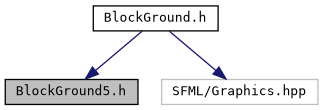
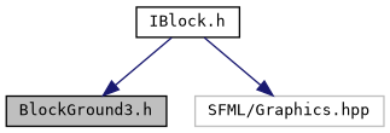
  digraph {
    fontname="DejaVu Sans Mono"
    node [color=black fillcolor=white fontname="DejaVu Sans Mono" fontsize=10 shape=record style=filled]
    edge [color=midnightblue fontname="DejaVu Sans Mono" fontsize=10 labelfontname=Helvetica labelfontsize=10 style=solid]
-   n1 [fillcolor=grey75 fontcolor=black height=0.2 label="BlockGround5.h" width=0.4]
-   n2 [height=0.2 label="BlockGround.h" width=0.4]
+   n1 [fillcolor=grey75 fontcolor=black height=0.2 label="BlockGround3.h" width=0.4]
+   n2 [height=0.2 label="IBlock.h" width=0.4]
    n3 [color=grey75 height=0.2 label="SFML/Graphics.hpp" width=0.4]
    n2 -> n1
    n2 -> n3
  }
